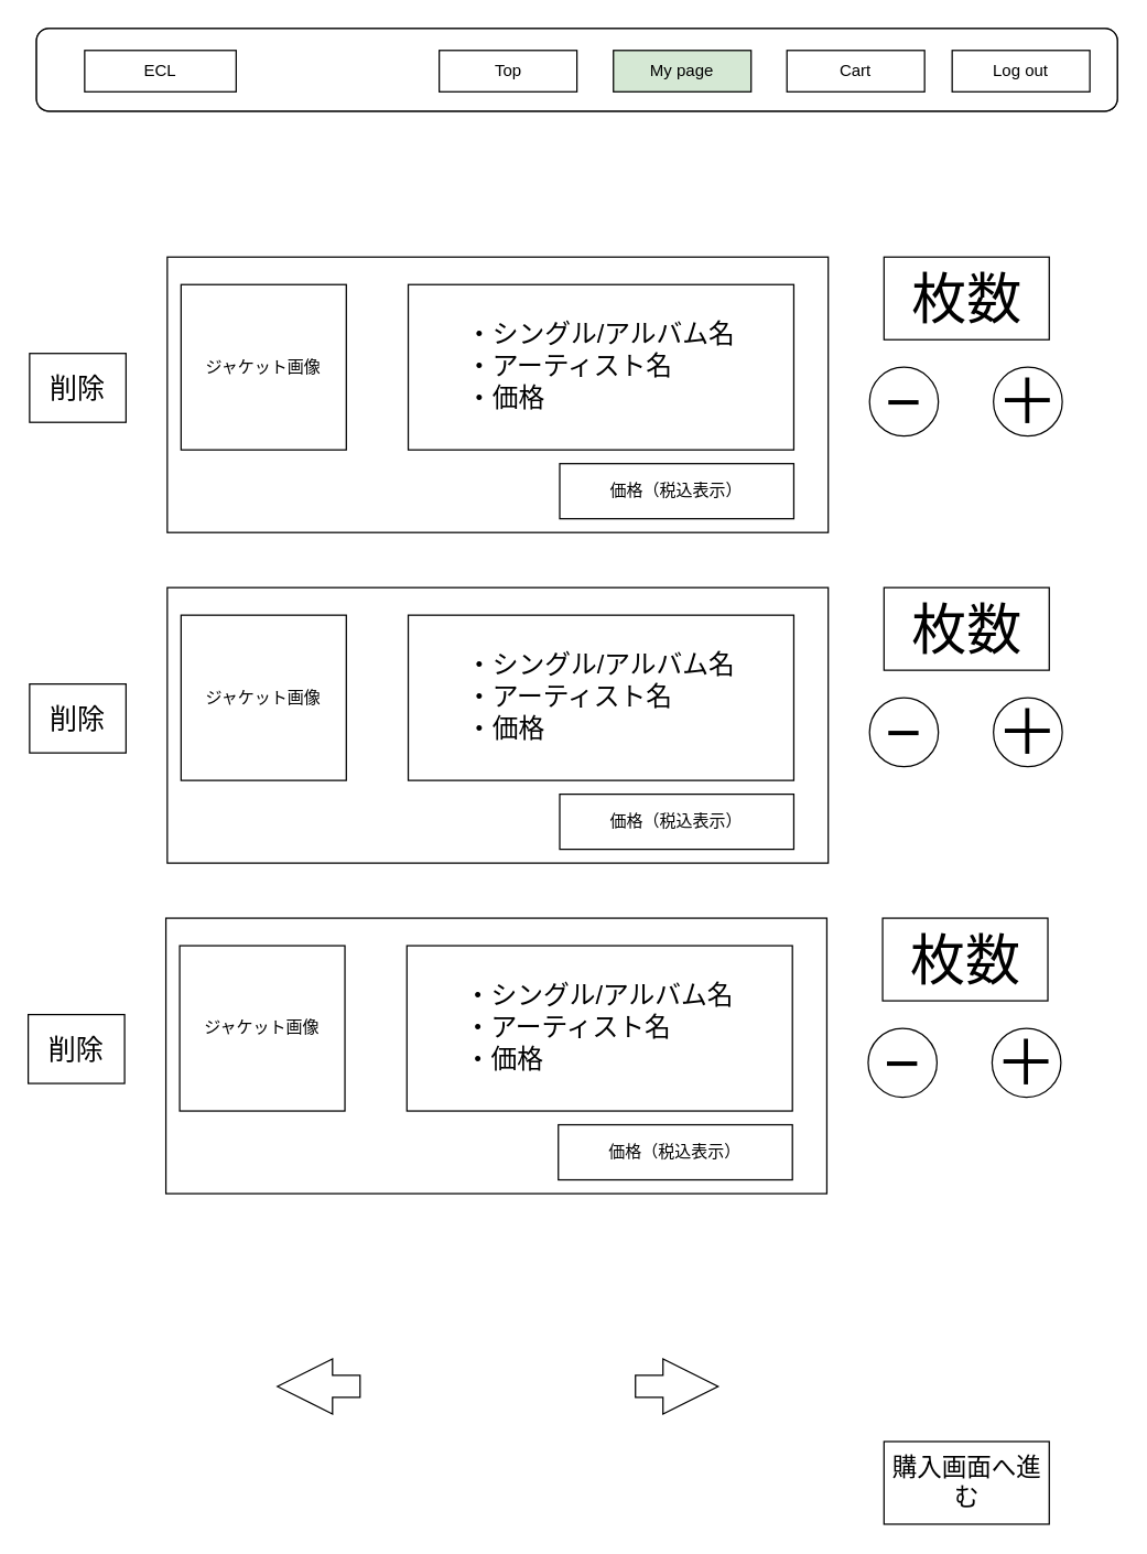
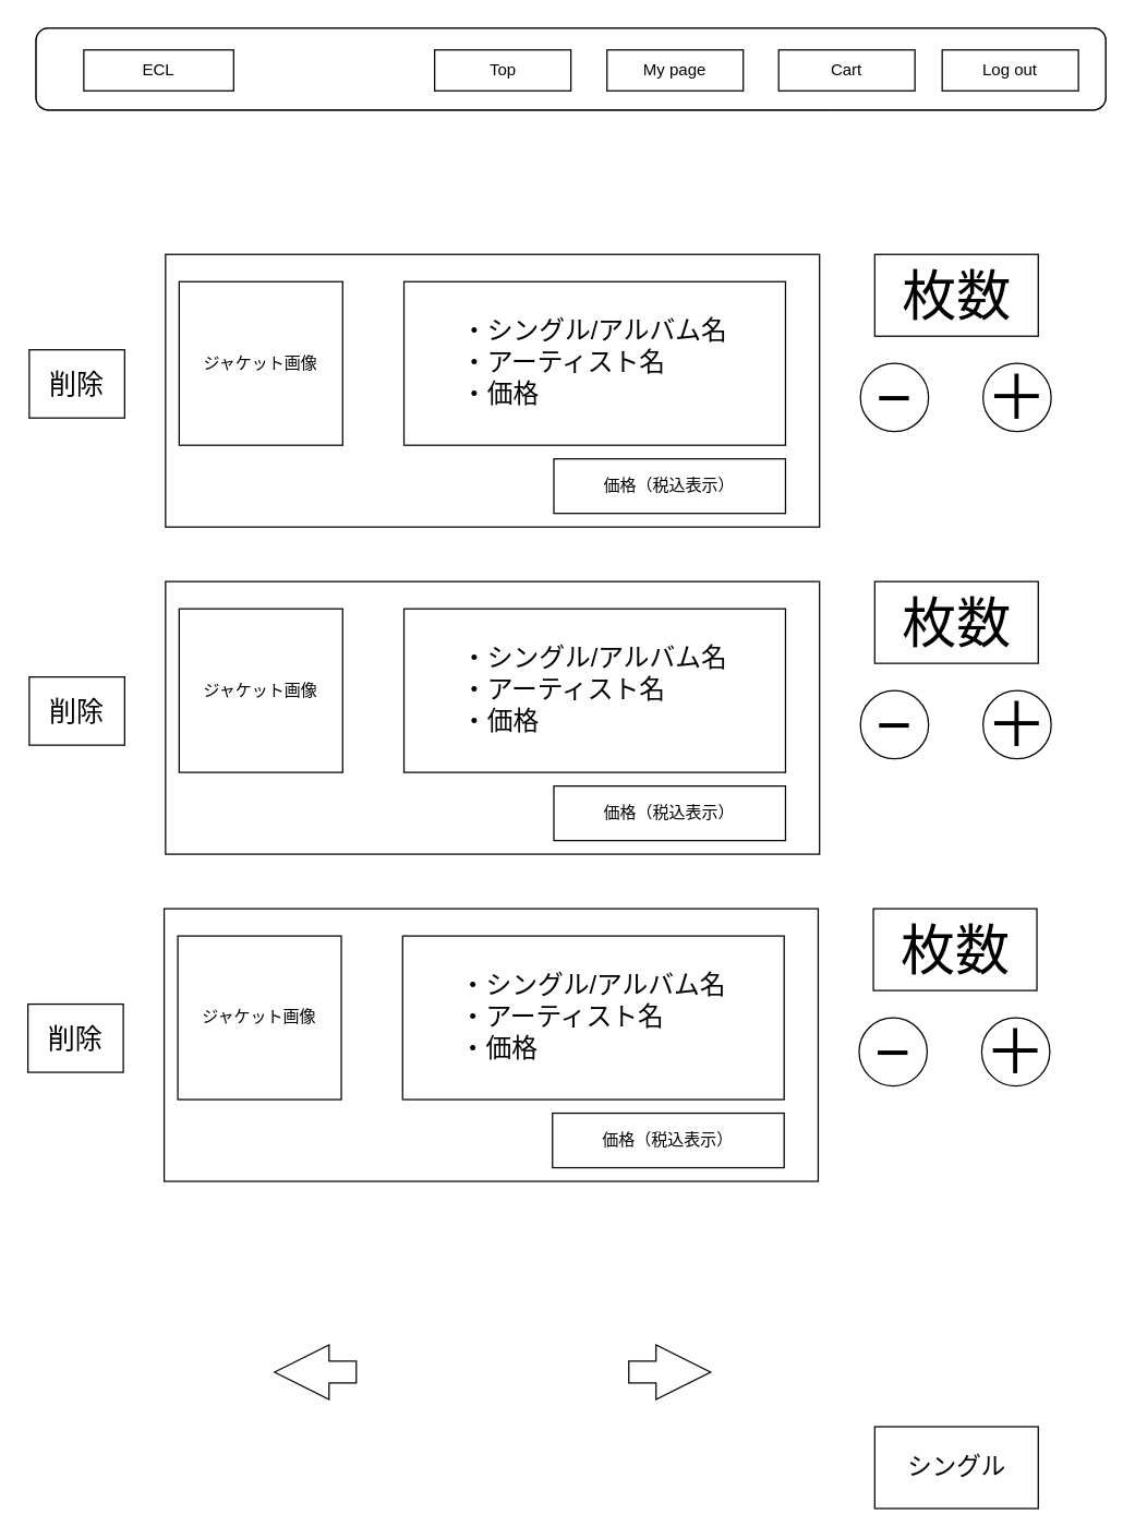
  <mxCell id="0" />
  <mxCell id="1" parent="0" />
  <mxCell id="2" value="・シングル/アルバム名&lt;br&gt;・アーティスト名&lt;br&gt;・価格&lt;br&gt;" style="rounded=0;whiteSpace=wrap;html=1;" parent="1" vertex="1"><mxGeometry x="121" y="186" width="480" height="200" as="geometry" /></mxCell>
  <mxCell id="3" value="ジャケット画像" style="whiteSpace=wrap;html=1;aspect=fixed;" parent="1" vertex="1"><mxGeometry x="131" y="206" width="120" height="120" as="geometry" /></mxCell>
  <mxCell id="4" value="&lt;font style=&quot;font-size: 40px&quot;&gt;枚数&lt;/font&gt;" style="rounded=0;whiteSpace=wrap;html=1;" parent="1" vertex="1"><mxGeometry x="641.5" y="186" width="120" height="60" as="geometry" /></mxCell>
  <mxCell id="5" value="&lt;div style=&quot;text-align: left ; font-size: 19px&quot;&gt;&lt;span&gt;&lt;font style=&quot;font-size: 19px&quot;&gt;・シングル/アルバム名&lt;/font&gt;&lt;/span&gt;&lt;/div&gt;&lt;div style=&quot;text-align: left ; font-size: 19px&quot;&gt;&lt;span&gt;&lt;font style=&quot;font-size: 19px&quot;&gt;・アーティスト名&lt;/font&gt;&lt;/span&gt;&lt;/div&gt;&lt;div style=&quot;text-align: left ; font-size: 19px&quot;&gt;&lt;span&gt;&lt;font style=&quot;font-size: 19px&quot;&gt;・価格&lt;/font&gt;&lt;/span&gt;&lt;/div&gt;" style="rounded=0;whiteSpace=wrap;html=1;" parent="1" vertex="1"><mxGeometry x="296" y="206" width="280" height="120" as="geometry" /></mxCell>
  <mxCell id="6" value="価格（税込表示）" style="rounded=0;whiteSpace=wrap;html=1;" parent="1" vertex="1"><mxGeometry x="406" y="336" width="170" height="40" as="geometry" /></mxCell>
  <mxCell id="7" value="&lt;font style=&quot;font-size: 45px&quot;&gt;−&lt;/font&gt;" style="ellipse;whiteSpace=wrap;html=1;aspect=fixed;" parent="1" vertex="1"><mxGeometry x="631" y="266" width="50" height="50" as="geometry" /></mxCell>
  <mxCell id="8" value="&lt;span style=&quot;font-size: 45px&quot;&gt;＋&lt;/span&gt;" style="ellipse;whiteSpace=wrap;html=1;aspect=fixed;" parent="1" vertex="1"><mxGeometry x="721" y="266" width="50" height="50" as="geometry" /></mxCell>
  <mxCell id="9" value="&lt;font style=&quot;font-size: 20px&quot;&gt;削除&lt;/font&gt;" style="rounded=0;whiteSpace=wrap;html=1;" parent="1" vertex="1"><mxGeometry x="21" y="256" width="70" height="50" as="geometry" /></mxCell>
  <mxCell id="10" value="・シングル/アルバム名&lt;br&gt;・アーティスト名&lt;br&gt;・価格&lt;br&gt;" style="rounded=0;whiteSpace=wrap;html=1;" parent="1" vertex="1"><mxGeometry x="121" y="426" width="480" height="200" as="geometry" /></mxCell>
  <mxCell id="11" value="ジャケット画像" style="whiteSpace=wrap;html=1;aspect=fixed;" parent="1" vertex="1"><mxGeometry x="131" y="446" width="120" height="120" as="geometry" /></mxCell>
  <mxCell id="12" value="&lt;font style=&quot;font-size: 40px&quot;&gt;枚数&lt;/font&gt;" style="rounded=0;whiteSpace=wrap;html=1;" parent="1" vertex="1"><mxGeometry x="641.5" y="426" width="120" height="60" as="geometry" /></mxCell>
  <mxCell id="13" value="&lt;div style=&quot;text-align: left ; font-size: 19px&quot;&gt;&lt;span&gt;&lt;font style=&quot;font-size: 19px&quot;&gt;・シングル/アルバム名&lt;/font&gt;&lt;/span&gt;&lt;/div&gt;&lt;div style=&quot;text-align: left ; font-size: 19px&quot;&gt;&lt;span&gt;&lt;font style=&quot;font-size: 19px&quot;&gt;・アーティスト名&lt;/font&gt;&lt;/span&gt;&lt;/div&gt;&lt;div style=&quot;text-align: left ; font-size: 19px&quot;&gt;&lt;span&gt;&lt;font style=&quot;font-size: 19px&quot;&gt;・価格&lt;/font&gt;&lt;/span&gt;&lt;/div&gt;" style="rounded=0;whiteSpace=wrap;html=1;" parent="1" vertex="1"><mxGeometry x="296" y="446" width="280" height="120" as="geometry" /></mxCell>
  <mxCell id="14" value="価格（税込表示）" style="rounded=0;whiteSpace=wrap;html=1;" parent="1" vertex="1"><mxGeometry x="406" y="576" width="170" height="40" as="geometry" /></mxCell>
  <mxCell id="15" value="&lt;font style=&quot;font-size: 45px&quot;&gt;−&lt;/font&gt;" style="ellipse;whiteSpace=wrap;html=1;aspect=fixed;" parent="1" vertex="1"><mxGeometry x="631" y="506" width="50" height="50" as="geometry" /></mxCell>
  <mxCell id="16" value="&lt;span style=&quot;font-size: 45px&quot;&gt;＋&lt;/span&gt;" style="ellipse;whiteSpace=wrap;html=1;aspect=fixed;" parent="1" vertex="1"><mxGeometry x="721" y="506" width="50" height="50" as="geometry" /></mxCell>
  <mxCell id="17" value="&lt;font style=&quot;font-size: 20px&quot;&gt;削除&lt;/font&gt;" style="rounded=0;whiteSpace=wrap;html=1;" parent="1" vertex="1"><mxGeometry x="21" y="496" width="70" height="50" as="geometry" /></mxCell>
  <mxCell id="18" value="・シングル/アルバム名&lt;br&gt;・アーティスト名&lt;br&gt;・価格&lt;br&gt;" style="rounded=0;whiteSpace=wrap;html=1;" parent="1" vertex="1"><mxGeometry x="120" y="666" width="480" height="200" as="geometry" /></mxCell>
  <mxCell id="19" value="ジャケット画像" style="whiteSpace=wrap;html=1;aspect=fixed;" parent="1" vertex="1"><mxGeometry x="130" y="686" width="120" height="120" as="geometry" /></mxCell>
  <mxCell id="20" value="&lt;font style=&quot;font-size: 40px&quot;&gt;枚数&lt;/font&gt;" style="rounded=0;whiteSpace=wrap;html=1;" parent="1" vertex="1"><mxGeometry x="640.5" y="666" width="120" height="60" as="geometry" /></mxCell>
  <mxCell id="21" value="&lt;div style=&quot;text-align: left ; font-size: 19px&quot;&gt;&lt;span&gt;&lt;font style=&quot;font-size: 19px&quot;&gt;・シングル/アルバム名&lt;/font&gt;&lt;/span&gt;&lt;/div&gt;&lt;div style=&quot;text-align: left ; font-size: 19px&quot;&gt;&lt;span&gt;&lt;font style=&quot;font-size: 19px&quot;&gt;・アーティスト名&lt;/font&gt;&lt;/span&gt;&lt;/div&gt;&lt;div style=&quot;text-align: left ; font-size: 19px&quot;&gt;&lt;span&gt;&lt;font style=&quot;font-size: 19px&quot;&gt;・価格&lt;/font&gt;&lt;/span&gt;&lt;/div&gt;" style="rounded=0;whiteSpace=wrap;html=1;" parent="1" vertex="1"><mxGeometry x="295" y="686" width="280" height="120" as="geometry" /></mxCell>
  <mxCell id="22" value="価格（税込表示）" style="rounded=0;whiteSpace=wrap;html=1;" parent="1" vertex="1"><mxGeometry x="405" y="816" width="170" height="40" as="geometry" /></mxCell>
  <mxCell id="23" value="&lt;font style=&quot;font-size: 45px&quot;&gt;−&lt;/font&gt;" style="ellipse;whiteSpace=wrap;html=1;aspect=fixed;" parent="1" vertex="1"><mxGeometry x="630" y="746" width="50" height="50" as="geometry" /></mxCell>
  <mxCell id="24" value="&lt;span style=&quot;font-size: 45px&quot;&gt;＋&lt;/span&gt;" style="ellipse;whiteSpace=wrap;html=1;aspect=fixed;" parent="1" vertex="1"><mxGeometry x="720" y="746" width="50" height="50" as="geometry" /></mxCell>
  <mxCell id="25" value="&lt;font style=&quot;font-size: 20px&quot;&gt;削除&lt;/font&gt;" style="rounded=0;whiteSpace=wrap;html=1;" parent="1" vertex="1"><mxGeometry x="20" y="736" width="70" height="50" as="geometry" /></mxCell>
  <mxCell id="26" value="" style="html=1;shadow=0;dashed=0;align=center;verticalAlign=middle;shape=mxgraph.arrows2.arrow;dy=0.6;dx=40;notch=0;" parent="1" vertex="1"><mxGeometry x="461" y="986" width="60" height="40" as="geometry" /></mxCell>
  <mxCell id="27" value="" style="html=1;shadow=0;dashed=0;align=center;verticalAlign=middle;shape=mxgraph.arrows2.arrow;dy=0.6;dx=40;notch=0;rotation=180;" parent="1" vertex="1"><mxGeometry x="201" y="986" width="60" height="40" as="geometry" /></mxCell>
  <mxCell id="28" value="" style="rounded=1;whiteSpace=wrap;html=1;" parent="1" vertex="1"><mxGeometry x="26" y="20" width="785" height="60" as="geometry" /></mxCell>
  <mxCell id="29" value="ECL" style="rounded=0;whiteSpace=wrap;html=1;" parent="1" vertex="1"><mxGeometry x="61" y="36" width="110" height="30" as="geometry" /></mxCell>
  <mxCell id="30" value="Top" style="rounded=0;whiteSpace=wrap;html=1;" parent="1" vertex="1"><mxGeometry x="431" y="36" width="100" height="30" as="geometry" /></mxCell>
  <mxCell id="31" value="Cart" style="rounded=0;whiteSpace=wrap;html=1;" parent="1" vertex="1"><mxGeometry x="561" y="36" width="100" height="30" as="geometry" /></mxCell>
  <mxCell id="32" value="Log out" style="rounded=0;whiteSpace=wrap;html=1;" parent="1" vertex="1"><mxGeometry x="691" y="36" width="100" height="30" as="geometry" /></mxCell>
- <mxCell id="33" value="&lt;font style=&quot;font-size: 18px&quot;&gt;購入画面へ進む&lt;/font&gt;" style="rounded=0;whiteSpace=wrap;html=1;" vertex="1" parent="1"><mxGeometry x="641.5" y="1046" width="120" height="60" as="geometry" /></mxCell>
+ <mxCell id="33" value="&lt;font style=&quot;font-size: 18px&quot;&gt;シングル&lt;/font&gt;" style="rounded=0;whiteSpace=wrap;html=1;" vertex="1" parent="1"><mxGeometry x="641.5" y="1046" width="120" height="60" as="geometry" /></mxCell>
  <mxCell id="34" value="" style="rounded=1;whiteSpace=wrap;html=1;" vertex="1" parent="1"><mxGeometry x="26" y="20" width="785" height="60" as="geometry" /></mxCell>
  <mxCell id="35" value="ECL" style="rounded=0;whiteSpace=wrap;html=1;" vertex="1" parent="1"><mxGeometry x="61" y="36" width="110" height="30" as="geometry" /></mxCell>
  <mxCell id="36" value="Top" style="rounded=0;whiteSpace=wrap;html=1;" vertex="1" parent="1"><mxGeometry x="318.5" y="36" width="100" height="30" as="geometry" /></mxCell>
  <mxCell id="37" value="Cart" style="rounded=0;whiteSpace=wrap;html=1;" vertex="1" parent="1"><mxGeometry x="571" y="36" width="100" height="30" as="geometry" /></mxCell>
  <mxCell id="38" value="Log out" style="rounded=0;whiteSpace=wrap;html=1;" vertex="1" parent="1"><mxGeometry x="691" y="36" width="100" height="30" as="geometry" /></mxCell>
- <mxCell id="39" value="My page" style="rounded=0;whiteSpace=wrap;html=1;fillColor=#d5e8d4;" vertex="1" parent="1"><mxGeometry x="445" y="36" width="100" height="30" as="geometry" /></mxCell>
+ <mxCell id="39" value="My page" style="rounded=0;whiteSpace=wrap;html=1;" vertex="1" parent="1"><mxGeometry x="445" y="36" width="100" height="30" as="geometry" /></mxCell>
